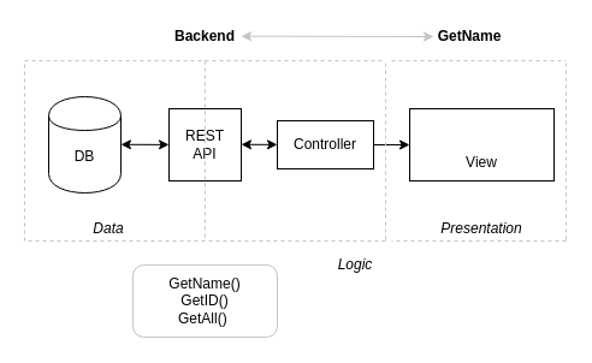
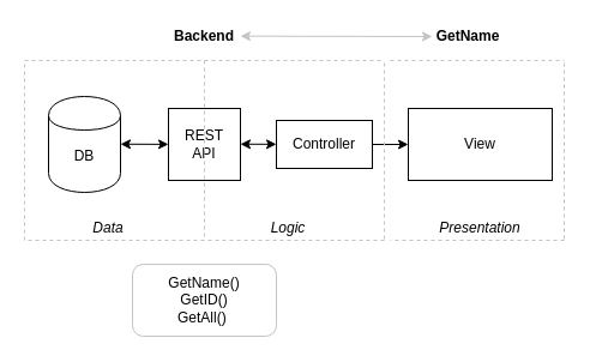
  <mxCell id="0" />
  <mxCell id="1" parent="0" />
  <mxCell id="2" value="" style="shape=cylinder;whiteSpace=wrap;html=1;boundedLbl=1;backgroundOutline=1;" vertex="1" parent="1"><mxGeometry x="40" y="80" width="60" height="80" as="geometry" /></mxCell>
  <mxCell id="3" value="" style="endArrow=classic;startArrow=classic;html=1;" edge="1" parent="1" target="4"><mxGeometry width="50" height="50" relative="1" as="geometry"><mxPoint x="100" y="119.76" as="sourcePoint" /><mxPoint x="180" y="120" as="targetPoint" /></mxGeometry></mxCell>
  <mxCell id="4" value="" style="rounded=0;whiteSpace=wrap;html=1;" vertex="1" parent="1"><mxGeometry x="140" y="90" width="60" height="60" as="geometry" /></mxCell>
  <mxCell id="5" value="REST API" style="text;html=1;strokeColor=none;fillColor=none;align=center;verticalAlign=middle;whiteSpace=wrap;rounded=0;" vertex="1" parent="1"><mxGeometry x="150" y="110" width="40" height="20" as="geometry" /></mxCell>
  <mxCell id="6" value="" style="endArrow=classic;startArrow=classic;html=1;" edge="1" parent="1" target="8"><mxGeometry width="50" height="50" relative="1" as="geometry"><mxPoint x="200" y="119.76" as="sourcePoint" /><mxPoint x="230" y="120" as="targetPoint" /></mxGeometry></mxCell>
  <mxCell id="7" style="edgeStyle=orthogonalEdgeStyle;rounded=0;orthogonalLoop=1;jettySize=auto;html=1;exitX=1;exitY=0.5;exitDx=0;exitDy=0;" edge="1" parent="1" source="8"><mxGeometry relative="1" as="geometry"><mxPoint x="340" y="120.138" as="targetPoint" /></mxGeometry></mxCell>
  <mxCell id="8" value="" style="rounded=0;whiteSpace=wrap;html=1;" vertex="1" parent="1"><mxGeometry x="230" y="100" width="80" height="40" as="geometry" /></mxCell>
  <mxCell id="9" value="Controller" style="text;html=1;strokeColor=none;fillColor=none;align=center;verticalAlign=middle;whiteSpace=wrap;rounded=0;" vertex="1" parent="1"><mxGeometry x="250" y="110" width="40" height="20" as="geometry" /></mxCell>
  <mxCell id="10" value="" style="rounded=0;whiteSpace=wrap;html=1;" vertex="1" parent="1"><mxGeometry x="340" y="90" width="120" height="60" as="geometry" /></mxCell>
- <mxCell id="11" value="View" style="text;html=1;strokeColor=none;fillColor=none;align=center;verticalAlign=middle;whiteSpace=wrap;rounded=0;" vertex="1" parent="1"><mxGeometry x="380" y="125" width="40" height="20" as="geometry" /></mxCell>
+ <mxCell id="11" value="View" style="text;html=1;strokeColor=none;fillColor=none;align=center;verticalAlign=middle;whiteSpace=wrap;rounded=0;" vertex="1" parent="1"><mxGeometry x="380" y="110" width="40" height="20" as="geometry" /></mxCell>
  <mxCell id="12" value="DB" style="text;html=1;strokeColor=none;fillColor=none;align=center;verticalAlign=middle;whiteSpace=wrap;rounded=0;" vertex="1" parent="1"><mxGeometry x="50" y="120" width="40" height="20" as="geometry" /></mxCell>
  <mxCell id="13" value="" style="rounded=0;whiteSpace=wrap;html=1;dashed=1;fillColor=none;strokeColor=#C4C4C4;" vertex="1" parent="1"><mxGeometry x="20" y="50" width="150" height="150" as="geometry" /></mxCell>
  <mxCell id="14" value="" style="endArrow=none;dashed=1;html=1;exitX=1;exitY=0;exitDx=0;exitDy=0;strokeColor=#C4C4C4;" edge="1" parent="1" source="13"><mxGeometry width="50" height="50" relative="1" as="geometry"><mxPoint x="260" y="190" as="sourcePoint" /><mxPoint x="320" y="50" as="targetPoint" /></mxGeometry></mxCell>
  <mxCell id="15" value="" style="endArrow=none;dashed=1;html=1;strokeColor=#C4C4C4;" edge="1" parent="1"><mxGeometry width="50" height="50" relative="1" as="geometry"><mxPoint x="320" y="199" as="sourcePoint" /><mxPoint x="320" y="50" as="targetPoint" /></mxGeometry></mxCell>
  <mxCell id="16" value="" style="endArrow=none;dashed=1;html=1;entryX=1;entryY=1;entryDx=0;entryDy=0;strokeColor=#C4C4C4;" edge="1" parent="1" target="13"><mxGeometry width="50" height="50" relative="1" as="geometry"><mxPoint x="320" y="200" as="sourcePoint" /><mxPoint x="160" y="200" as="targetPoint" /></mxGeometry></mxCell>
  <mxCell id="17" value="" style="endArrow=none;dashed=1;html=1;exitX=1;exitY=0;exitDx=0;exitDy=0;strokeColor=#C4C4C4;" edge="1" parent="1"><mxGeometry width="50" height="50" relative="1" as="geometry"><mxPoint x="325" y="50" as="sourcePoint" /><mxPoint x="470" y="50" as="targetPoint" /></mxGeometry></mxCell>
  <mxCell id="18" value="" style="endArrow=none;dashed=1;html=1;entryX=1;entryY=1;entryDx=0;entryDy=0;strokeColor=#C4C4C4;" edge="1" parent="1"><mxGeometry width="50" height="50" relative="1" as="geometry"><mxPoint x="470" y="200" as="sourcePoint" /><mxPoint x="325" y="200" as="targetPoint" /></mxGeometry></mxCell>
  <mxCell id="19" value="" style="endArrow=none;dashed=1;html=1;strokeColor=#C4C4C4;" edge="1" parent="1"><mxGeometry width="50" height="50" relative="1" as="geometry"><mxPoint x="470" y="199" as="sourcePoint" /><mxPoint x="470" y="50" as="targetPoint" /></mxGeometry></mxCell>
  <mxCell id="20" value="Data" style="text;html=1;strokeColor=none;fillColor=none;align=center;verticalAlign=middle;whiteSpace=wrap;rounded=0;dashed=1;fontStyle=2" vertex="1" parent="1"><mxGeometry x="70" y="180" width="40" height="20" as="geometry" /></mxCell>
- <mxCell id="21" value="Logic" style="text;html=1;strokeColor=none;fillColor=none;align=center;verticalAlign=middle;whiteSpace=wrap;rounded=0;dashed=1;fontStyle=2" vertex="1" parent="1"><mxGeometry x="275" y="210" width="40" height="20" as="geometry" /></mxCell>
+ <mxCell id="21" value="Logic" style="text;html=1;strokeColor=none;fillColor=none;align=center;verticalAlign=middle;whiteSpace=wrap;rounded=0;dashed=1;fontStyle=2" vertex="1" parent="1"><mxGeometry x="220" y="180" width="40" height="20" as="geometry" /></mxCell>
  <mxCell id="22" value="Presentation" style="text;html=1;strokeColor=none;fillColor=none;align=center;verticalAlign=middle;whiteSpace=wrap;rounded=0;dashed=1;fontStyle=2" vertex="1" parent="1"><mxGeometry x="380" y="180" width="40" height="20" as="geometry" /></mxCell>
  <mxCell id="23" value="Backend" style="text;html=1;strokeColor=none;fillColor=none;align=center;verticalAlign=middle;whiteSpace=wrap;rounded=0;dashed=1;fontStyle=1" vertex="1" parent="1"><mxGeometry x="150" y="20" width="40" height="20" as="geometry" /></mxCell>
  <mxCell id="24" value="GetName" style="text;html=1;strokeColor=none;fillColor=none;align=center;verticalAlign=middle;whiteSpace=wrap;rounded=0;dashed=1;fontStyle=1" vertex="1" parent="1"><mxGeometry x="370" y="20" width="40" height="20" as="geometry" /></mxCell>
  <mxCell id="25" value="" style="endArrow=classic;startArrow=classic;html=1;strokeColor=#C4C4C4;" edge="1" parent="1"><mxGeometry width="50" height="50" relative="1" as="geometry"><mxPoint x="200" y="29.66" as="sourcePoint" /><mxPoint x="360" y="30" as="targetPoint" /></mxGeometry></mxCell>
  <mxCell id="26" value="GetName()&lt;br&gt;GetID()&lt;br&gt;GetAll()&amp;nbsp;" style="rounded=1;whiteSpace=wrap;html=1;dashed=0;strokeColor=#C4C4C4;fillColor=none;" vertex="1" parent="1"><mxGeometry x="110" y="220" width="120" height="60" as="geometry" /></mxCell>
